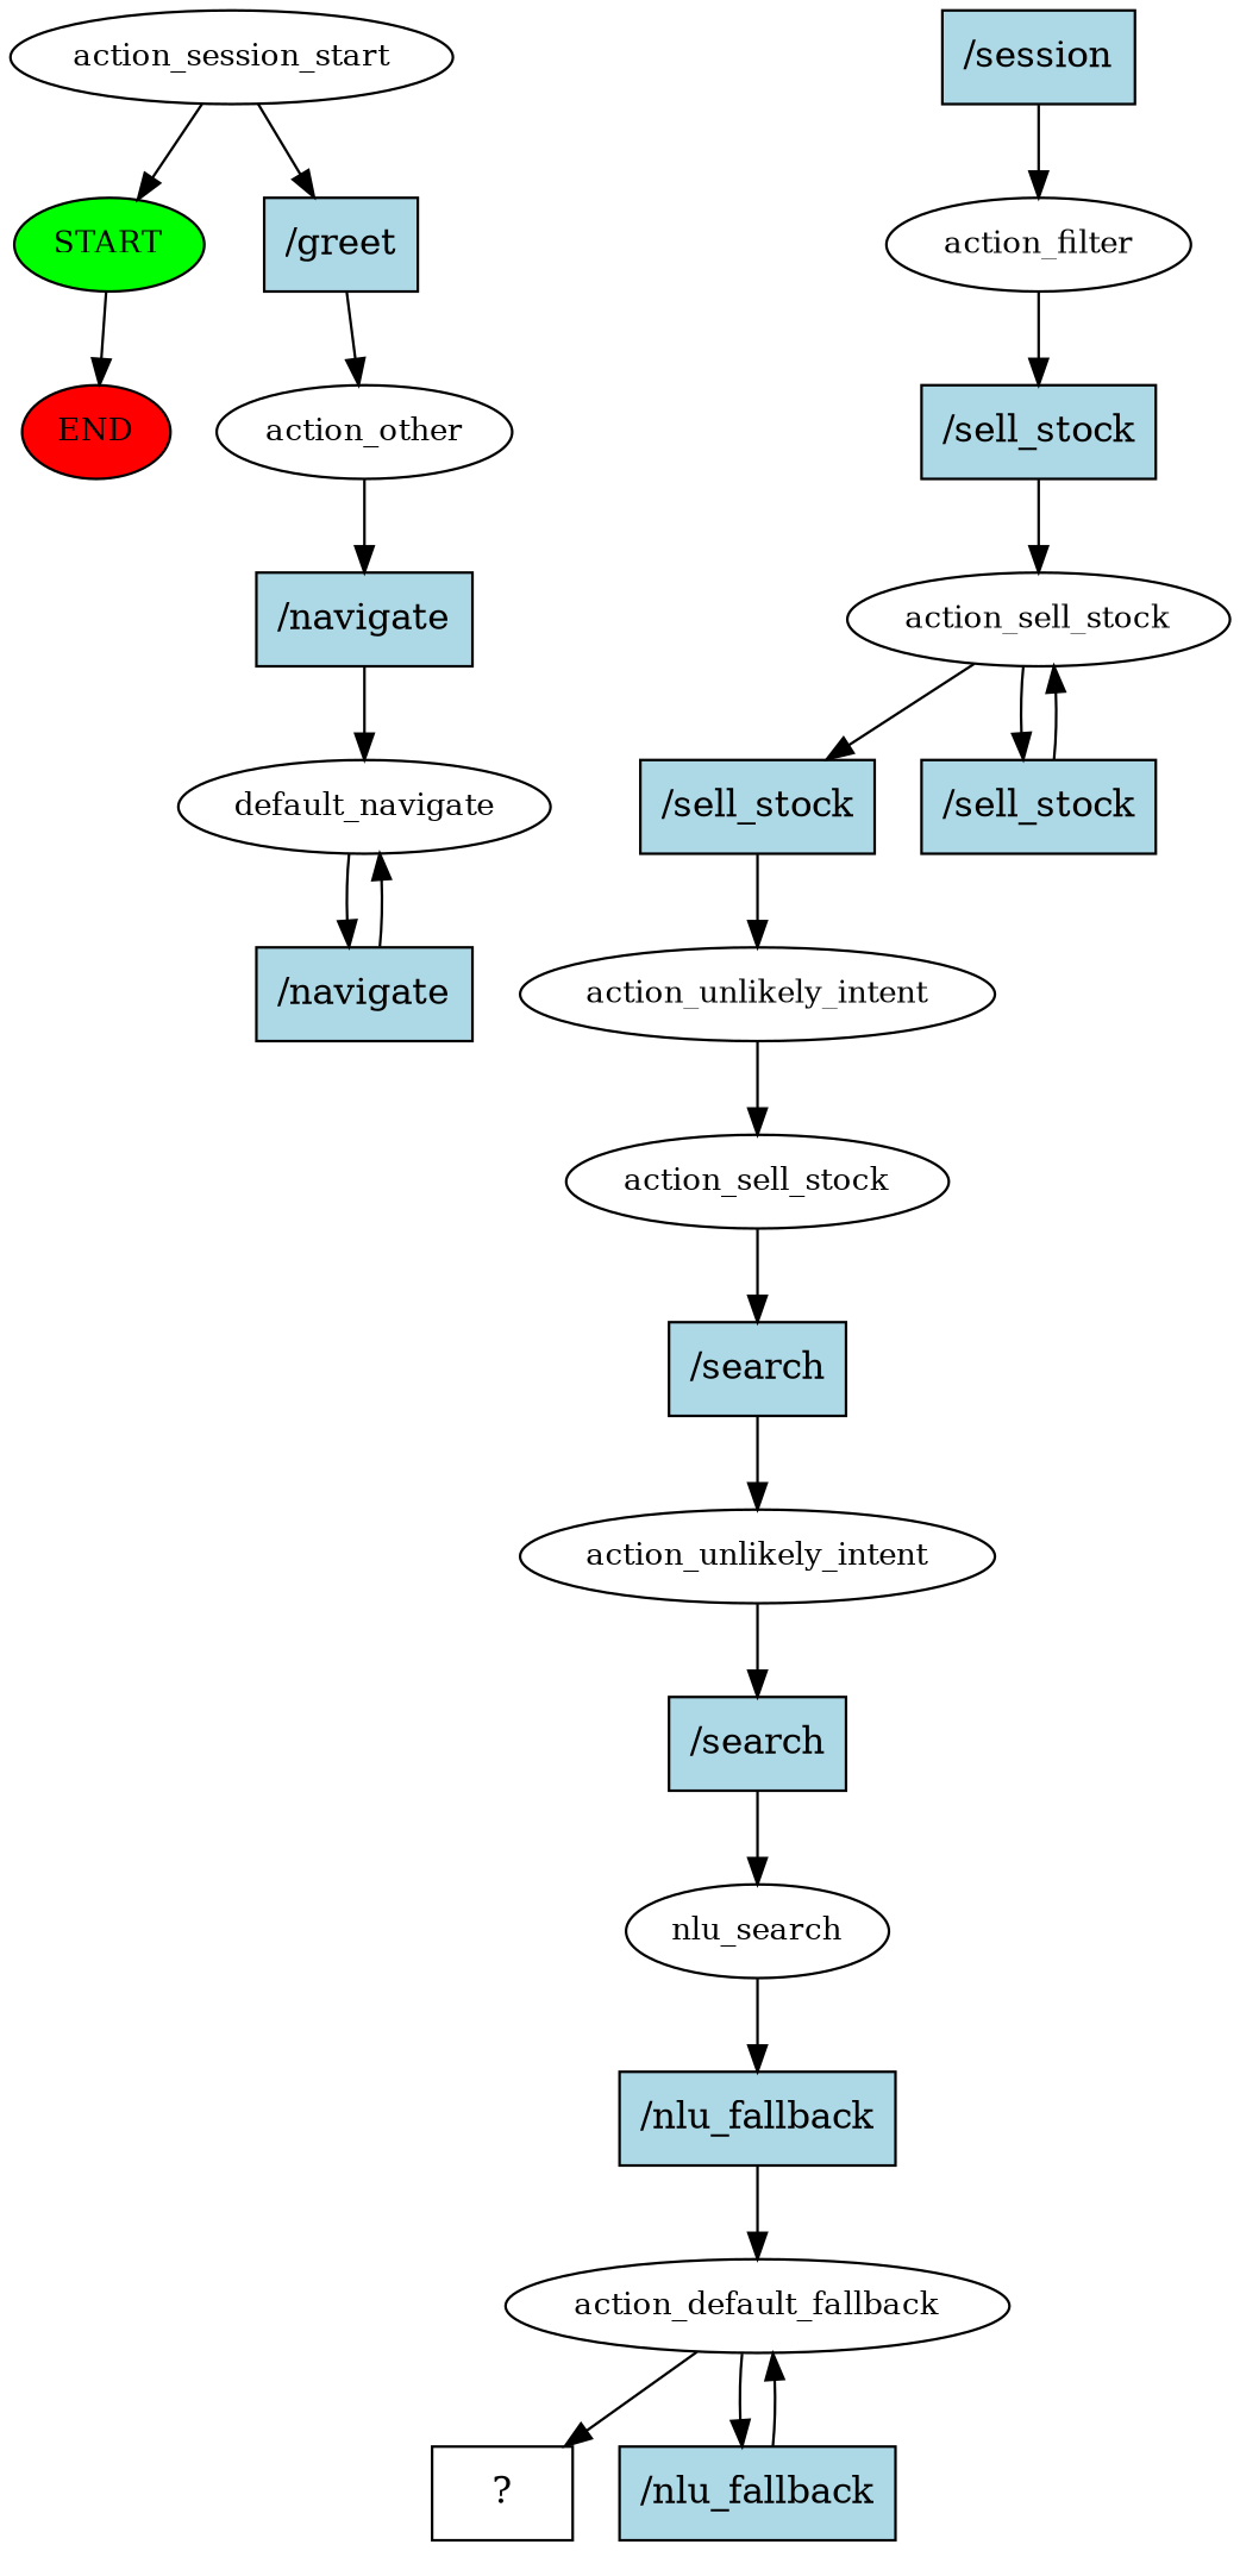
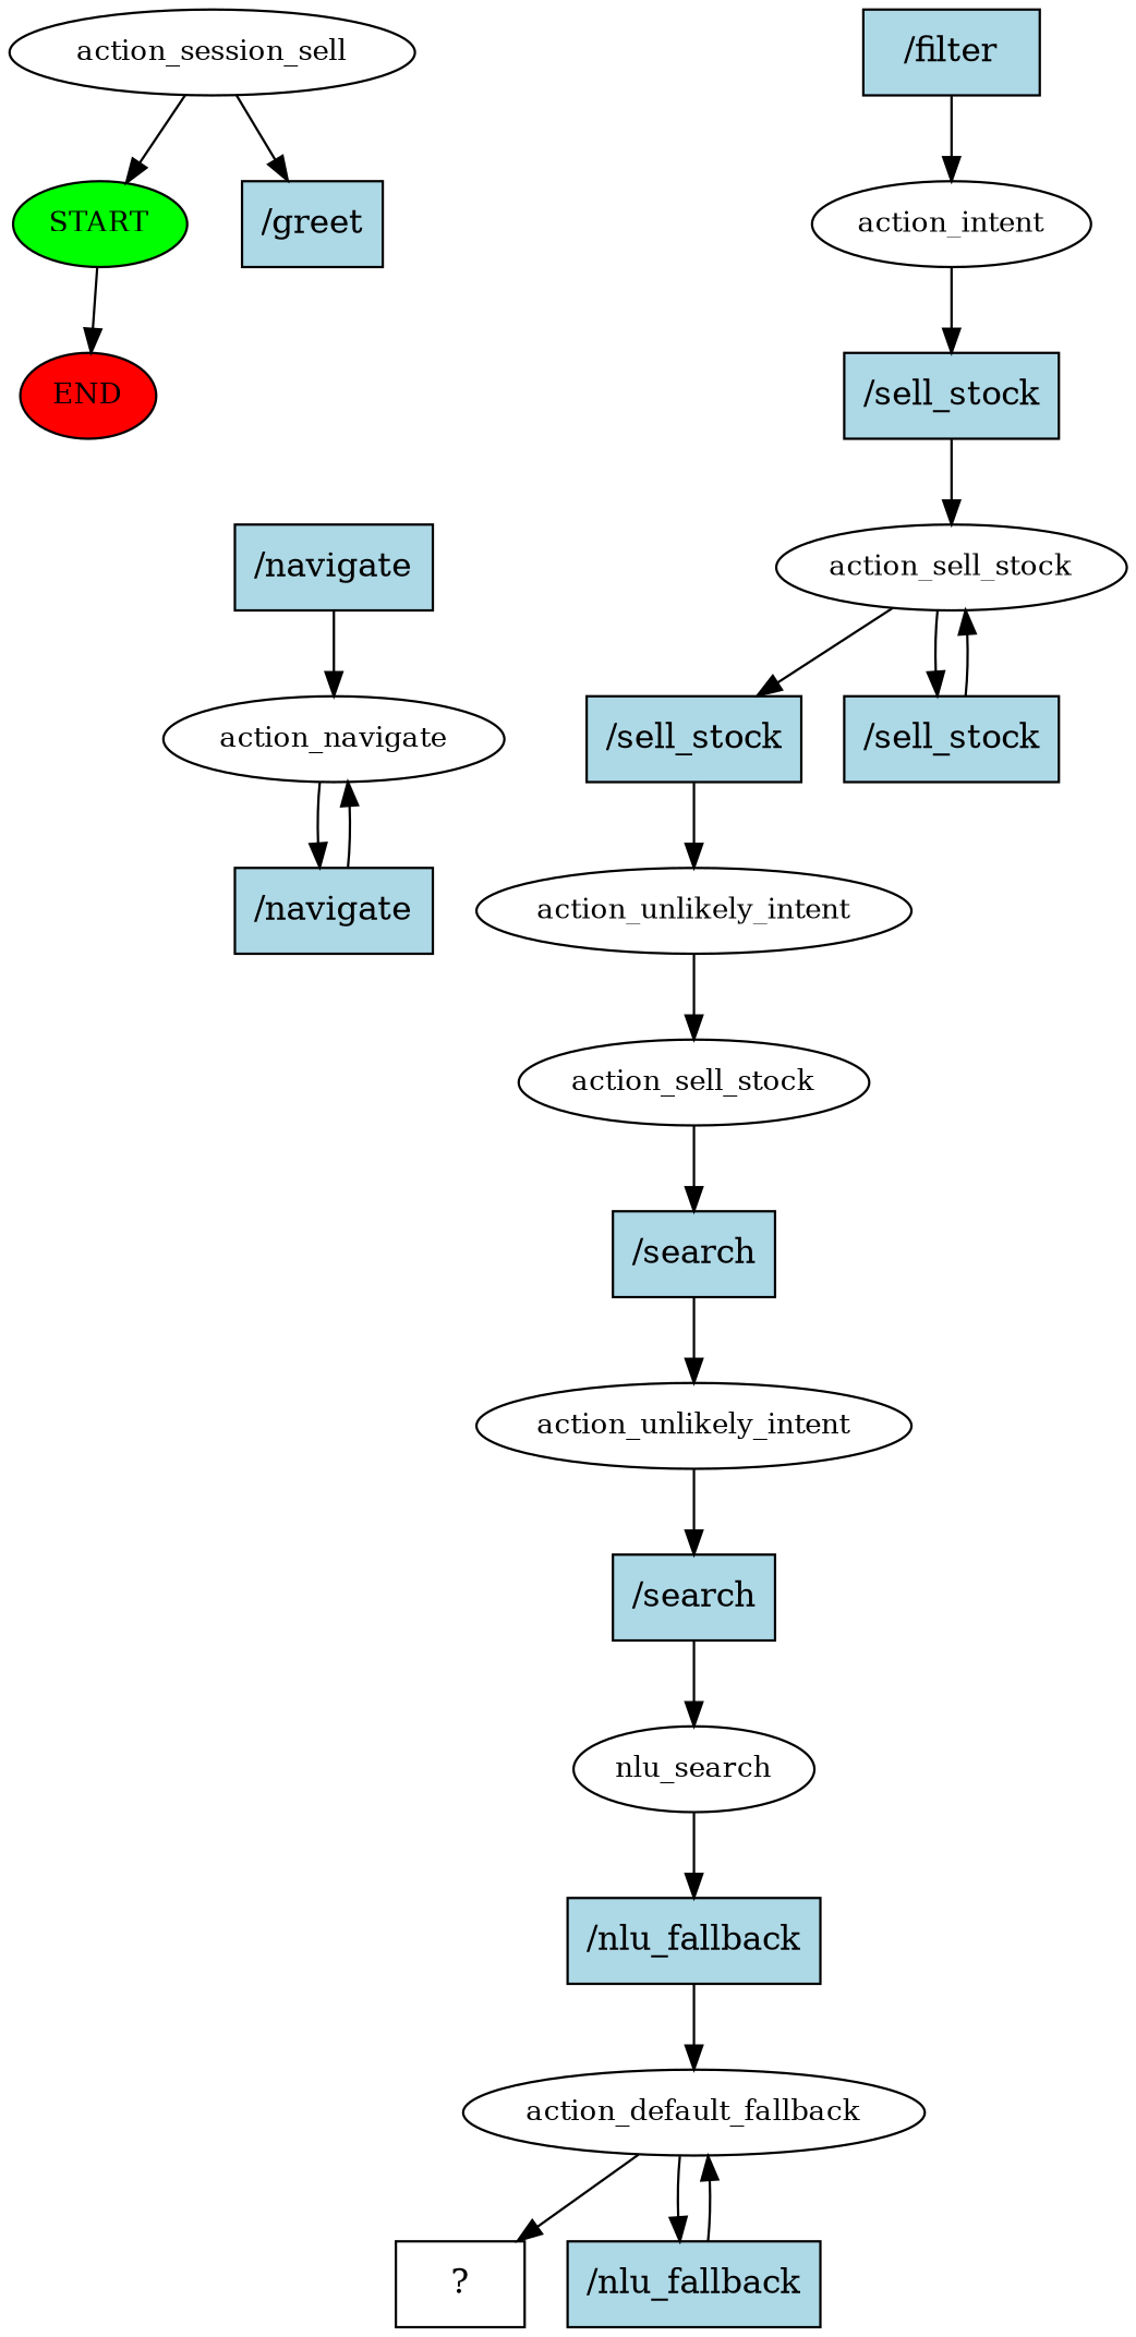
  digraph {
    node [style=filled]
    n1 [fillcolor=green fontsize=12 label=START]
    n2 [fillcolor=red fontsize=12 label=END]
-   n3 [fontsize=12 label=action_session_start style=""]
+   n3 [fontsize=12 label=action_session_sell style=""]
    n4 [fillcolor=lightblue label="/greet" shape=rect]
-   n5 [fontsize=12 label=action_other style=""]
    n6 [fillcolor=lightblue label="/navigate" shape=rect]
-   n7 [fontsize=12 label=default_navigate style=""]
+   n7 [fontsize=12 label=action_navigate style=""]
    n8 [fillcolor=lightblue label="/navigate" shape=rect]
-   n9 [fillcolor=lightblue label="/session" shape=rect]
-   n10 [fontsize=12 label=action_filter style=""]
+   n9 [fillcolor=lightblue label="/filter" shape=rect]
+   n10 [fontsize=12 label=action_intent style=""]
    n11 [fillcolor=lightblue label="/sell_stock" shape=rect]
    n12 [fontsize=12 label=action_sell_stock style=""]
    n13 [fillcolor=lightblue label="/sell_stock" shape=rect]
    n14 [fillcolor=lightblue label="/sell_stock" shape=rect]
    n15 [fontsize=12 label=action_unlikely_intent style=""]
    n16 [fontsize=12 label=action_sell_stock style=""]
    n17 [fillcolor=lightblue label="/search" shape=rect]
    n18 [fontsize=12 label=action_unlikely_intent style=""]
    n19 [fillcolor=lightblue label="/search" shape=rect]
    n20 [fontsize=12 label=nlu_search style=""]
    n21 [fillcolor=lightblue label="/nlu_fallback" shape=rect]
    n22 [fontsize=12 label=action_default_fallback style=""]
    n23 [label="  ?  " shape=rect style=""]
    n24 [fillcolor=lightblue label="/nlu_fallback" shape=rect]
    n1 -> n2
    n3 -> n1
    n3 -> n4
-   n4 -> n5
-   n5 -> n6
    n6 -> n7
    n7 -> n8
    n8 -> n7
    n9 -> n10
    n10 -> n11
    n11 -> n12
    n12 -> n13
    n12 -> n14
    n13 -> n15
    n14 -> n12
    n15 -> n16
    n16 -> n17
    n17 -> n18
    n18 -> n19
    n19 -> n20
    n20 -> n21
    n21 -> n22
    n22 -> n23
    n22 -> n24
    n24 -> n22
  }
